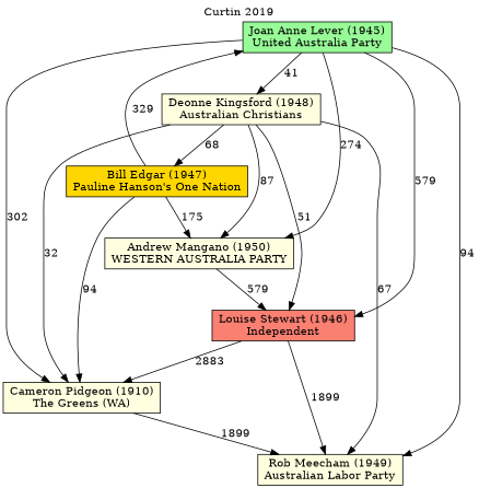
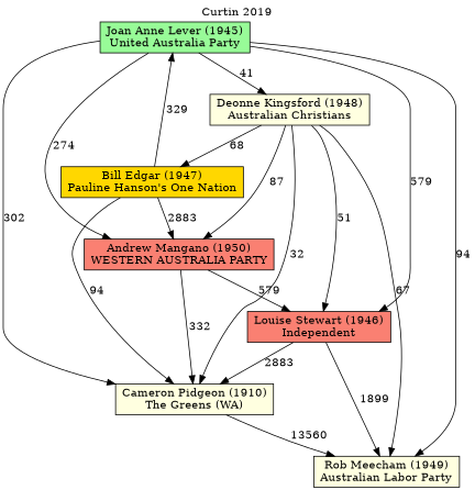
  digraph {
    label="Curtin 2019"
    labelloc=t
    mclimit=10
    node [fillcolor=lightyellow shape=box style=filled]
-   n1 [label="Andrew Mangano (1950)\nWESTERN AUSTRALIA PARTY"]
+   n1 [fillcolor=salmon label="Andrew Mangano (1950)\nWESTERN AUSTRALIA PARTY"]
    n2 [label="Cameron Pidgeon (1910)\nThe Greens (WA)"]
    n3 [fillcolor=salmon label="Louise Stewart (1946)\nIndependent"]
    n4 [label="Rob Meecham (1949)\nAustralian Labor Party"]
    n5 [fillcolor=gold label="Bill Edgar (1947)\nPauline Hanson's One Nation"]
    n6 [fillcolor=palegreen label="Joan Anne Lever (1945)\nUnited Australia Party"]
    n7 [label="Deonne Kingsford (1948)\nAustralian Christians"]
+   n1 -> n2 [label=332]
    n1 -> n3 [label=579]
-   n2 -> n4 [label=1899]
+   n2 -> n4 [label=13560]
    n3 -> n2 [label=2883]
    n3 -> n4 [label=1899]
-   n5 -> n1 [label=175]
+   n5 -> n1 [label=2883]
    n5 -> n2 [label=94]
    n5 -> n6 [label=329]
    n6 -> n1 [label=274]
    n6 -> n2 [label=302]
    n6 -> n3 [label=579]
    n6 -> n4 [label=94]
    n6 -> n7 [label=41]
    n7 -> n1 [label=87]
    n7 -> n2 [label=32]
    n7 -> n3 [label=51]
    n7 -> n4 [label=67]
    n7 -> n5 [label=68]
  }
